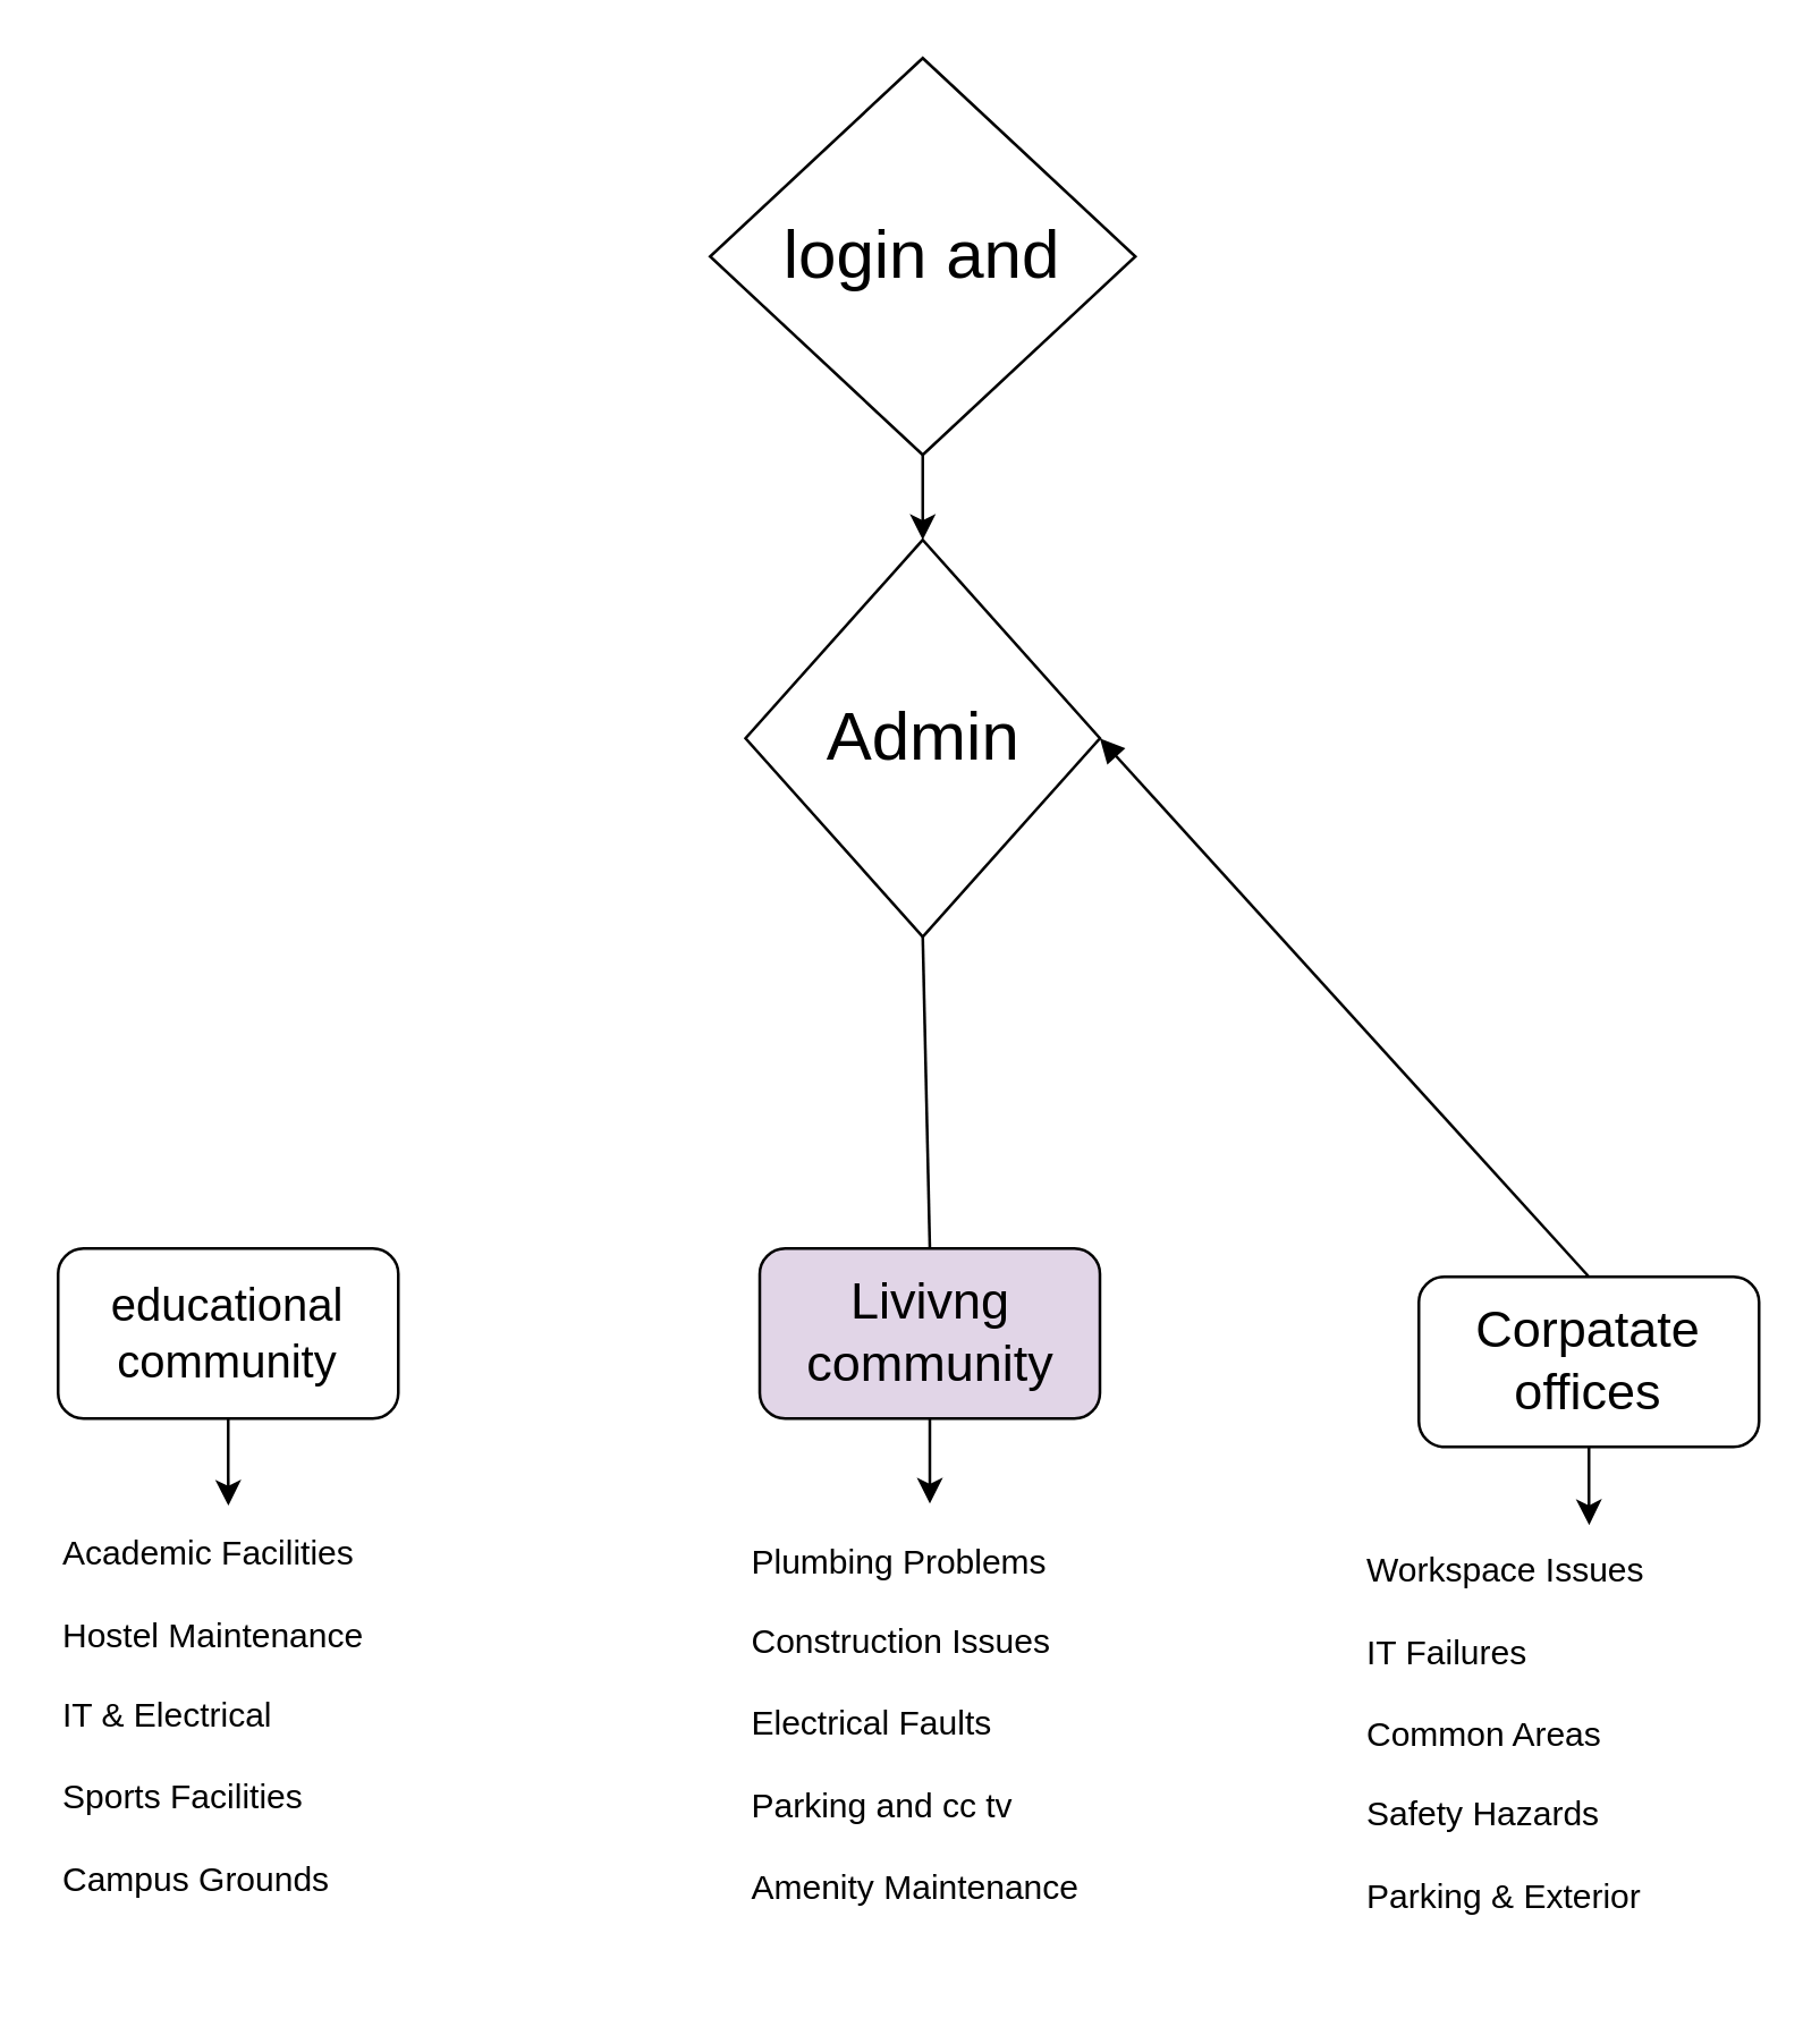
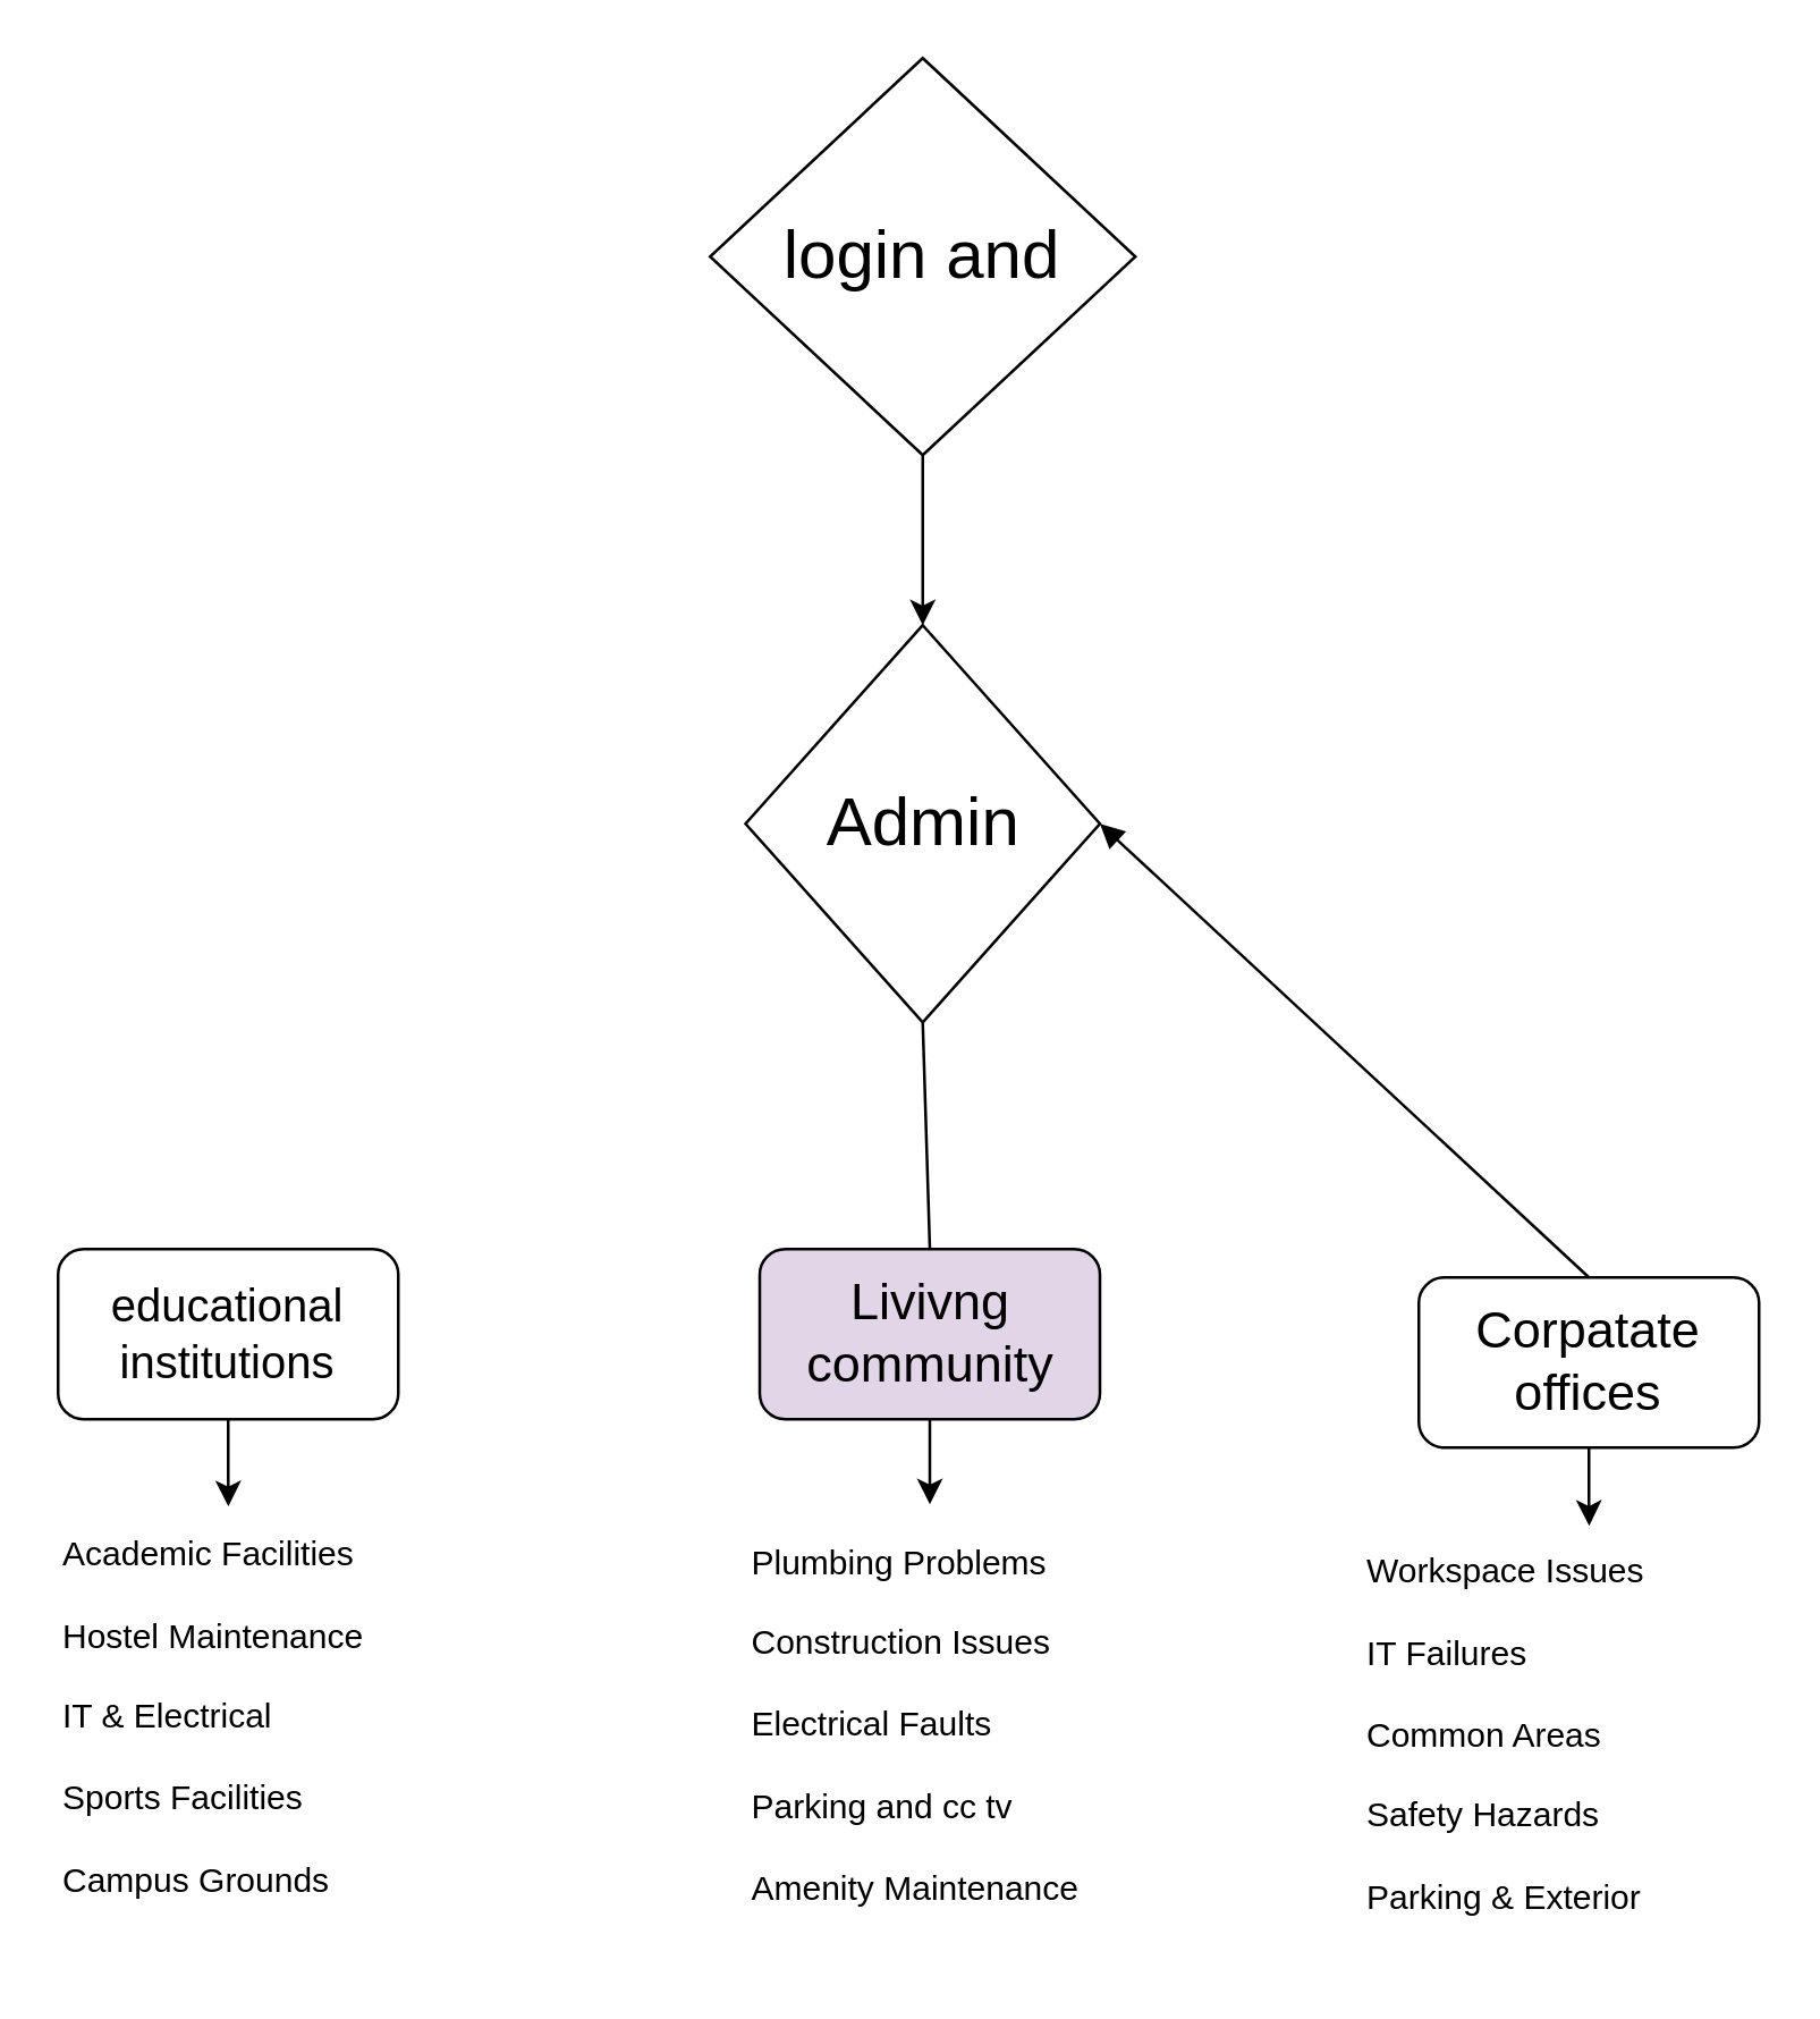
  <mxCell id="0" />
  <mxCell id="1" parent="0" />
  <mxCell id="2" value="" style="edgeStyle=orthogonalEdgeStyle;rounded=0;orthogonalLoop=1;jettySize=auto;html=1;" edge="1" parent="1" source="3" target="4"><mxGeometry relative="1" as="geometry" /></mxCell>
  <mxCell id="3" value="&lt;font style=&quot;font-size: 24px;&quot;&gt;login and&lt;/font&gt;" style="rhombus;whiteSpace=wrap;html=1;" vertex="1" parent="1"><mxGeometry x="250" y="20" width="150" height="140" as="geometry" /></mxCell>
- <mxCell id="4" value="&lt;font style=&quot;font-size: 24px;&quot;&gt;Admin&lt;/font&gt;" style="rhombus;whiteSpace=wrap;html=1;" vertex="1" parent="1"><mxGeometry x="262.5" y="190" width="125" height="140" as="geometry" /></mxCell>
- <mxCell id="5" value="&lt;font size=&quot;3&quot;&gt;educational community&lt;/font&gt;" style="rounded=1;whiteSpace=wrap;html=1;" vertex="1" parent="1"><mxGeometry x="20" y="440" width="120" height="60" as="geometry" /></mxCell>
+ <mxCell id="4" value="&lt;font style=&quot;font-size: 24px;&quot;&gt;Admin&lt;/font&gt;" style="rhombus;whiteSpace=wrap;html=1;" vertex="1" parent="1"><mxGeometry x="262.5" y="220" width="125" height="140" as="geometry" /></mxCell>
+ <mxCell id="5" value="&lt;font size=&quot;3&quot;&gt;educational institutions&lt;/font&gt;" style="rounded=1;whiteSpace=wrap;html=1;" vertex="1" parent="1"><mxGeometry x="20" y="440" width="120" height="60" as="geometry" /></mxCell>
  <mxCell id="6" style="edgeStyle=orthogonalEdgeStyle;rounded=0;orthogonalLoop=1;jettySize=auto;html=1;" edge="1" parent="1" source="7"><mxGeometry relative="1" as="geometry"><mxPoint x="327.5" y="530" as="targetPoint" /></mxGeometry></mxCell>
  <mxCell id="7" value="&lt;font style=&quot;font-size: 18px;&quot;&gt;&lt;font style=&quot;&quot;&gt;L&lt;/font&gt;&lt;font style=&quot;&quot;&gt;ivivng community&lt;/font&gt;&lt;/font&gt;" style="rounded=1;whiteSpace=wrap;html=1;fillColor=#e1d5e7;" vertex="1" parent="1"><mxGeometry x="267.5" y="440" width="120" height="60" as="geometry" /></mxCell>
  <mxCell id="8" value="&lt;font style=&quot;font-size: 18px;&quot;&gt;Corpatate offices&lt;/font&gt;" style="rounded=1;whiteSpace=wrap;html=1;" vertex="1" parent="1"><mxGeometry x="500" y="450" width="120" height="60" as="geometry" /></mxCell>
  <mxCell id="9" value="" style="endArrow=block;html=1;rounded=0;entryX=1;entryY=0.5;entryDx=0;entryDy=0;exitX=0.5;exitY=0;exitDx=0;exitDy=0;" edge="1" parent="1" source="8" target="4"><mxGeometry width="50" height="50" relative="1" as="geometry"><mxPoint x="420" y="450" as="sourcePoint" /><mxPoint x="470" y="400" as="targetPoint" /></mxGeometry></mxCell>
  <mxCell id="10" value="" style="endArrow=none;html=1;rounded=0;entryX=0.5;entryY=1;entryDx=0;entryDy=0;exitX=0.5;exitY=0;exitDx=0;exitDy=0;" edge="1" parent="1" source="7" target="4"><mxGeometry width="50" height="50" relative="1" as="geometry"><mxPoint x="420" y="450" as="sourcePoint" /><mxPoint x="470" y="400" as="targetPoint" /></mxGeometry></mxCell>
  <mxCell id="11" value="&lt;div&gt;Plumbing Problems&lt;/div&gt;&lt;div&gt;&lt;br&gt;&lt;/div&gt;&lt;div&gt;Construction Issues&lt;/div&gt;&lt;div&gt;&lt;br&gt;&lt;/div&gt;&lt;div&gt;Electrical Faults&lt;/div&gt;&lt;div&gt;&lt;br&gt;&lt;/div&gt;&lt;div&gt;Parking and cc tv&lt;/div&gt;&lt;div&gt;&lt;br&gt;&lt;/div&gt;&lt;div&gt;Amenity Maintenance&lt;/div&gt;&lt;div&gt;&lt;br&gt;&lt;/div&gt;" style="text;html=1;align=left;verticalAlign=middle;whiteSpace=wrap;rounded=0;" vertex="1" parent="1"><mxGeometry x="262.5" y="540" width="137.5" height="150" as="geometry" /></mxCell>
  <mxCell id="12" value="&lt;div&gt;&lt;div&gt;Academic Facilities&lt;/div&gt;&lt;div&gt;&lt;br&gt;&lt;/div&gt;&lt;div&gt;Hostel Maintenance&lt;/div&gt;&lt;div&gt;&lt;br&gt;&lt;/div&gt;&lt;div&gt;IT &amp;amp; Electrical&lt;/div&gt;&lt;div&gt;&lt;br&gt;&lt;/div&gt;&lt;div&gt;Sports Facilities&lt;/div&gt;&lt;div&gt;&lt;br&gt;&lt;/div&gt;&lt;div&gt;Campus Grounds&lt;/div&gt;&lt;/div&gt;" style="text;html=1;align=left;verticalAlign=middle;whiteSpace=wrap;rounded=0;" vertex="1" parent="1"><mxGeometry x="20" y="530" width="137.5" height="150" as="geometry" /></mxCell>
  <mxCell id="13" value="Workspace Issues&#10;&#10;IT Failures&#10;&#10;Common Areas&#10;&#10;Safety Hazards&#10;&#10;Parking &amp; Exterior&#10;" style="text;whiteSpace=wrap;" vertex="1" parent="1"><mxGeometry x="480" y="540" width="130" height="140" as="geometry" /></mxCell>
  <mxCell id="14" style="edgeStyle=orthogonalEdgeStyle;rounded=0;orthogonalLoop=1;jettySize=auto;html=1;exitX=0.5;exitY=1;exitDx=0;exitDy=0;" edge="1" parent="1" source="13" target="13"><mxGeometry relative="1" as="geometry" /></mxCell>
  <mxCell id="15" style="edgeStyle=orthogonalEdgeStyle;rounded=0;orthogonalLoop=1;jettySize=auto;html=1;entryX=0.437;entryY=0.005;entryDx=0;entryDy=0;entryPerimeter=0;" edge="1" parent="1" source="5" target="12"><mxGeometry relative="1" as="geometry" /></mxCell>
  <mxCell id="16" style="edgeStyle=orthogonalEdgeStyle;rounded=0;orthogonalLoop=1;jettySize=auto;html=1;entryX=0.616;entryY=-0.017;entryDx=0;entryDy=0;entryPerimeter=0;" edge="1" parent="1" source="8" target="13"><mxGeometry relative="1" as="geometry" /></mxCell>
